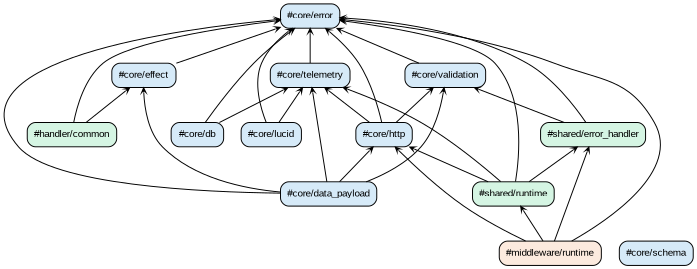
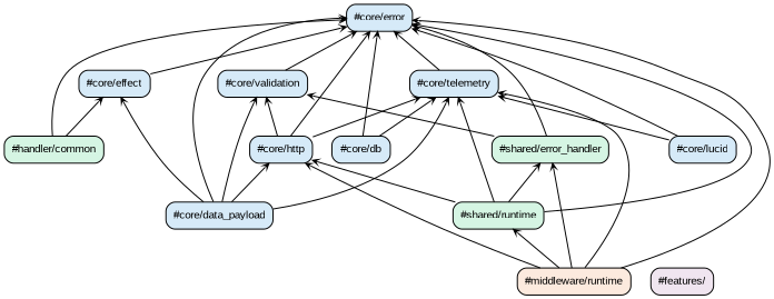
  digraph {
    rankdir=BT
    node [fillcolor="#D6EAF8" fontname=Arial fontsize=10 margin=0.1 shape=box style="rounded, filled"]
    edge [arrowhead=open arrowsize=0.5 fontname=Arial fontsize=10]
    "#core/data_payload" [height=0]
    "#core/effect" [height=0]
    "#core/error" [height=0]
    "#core/http" [height=0]
    "#core/telemetry" [height=0]
    "#core/validation" [height=0]
    "#core/db" [height=0]
    "#core/lucid" [height=0]
-   "#core/schema" [height=0]
    n10 [fillcolor="#D5F5E3" height=0 label="#handler/common"]
    "#shared/error_handler" [fillcolor="#D5F5E3" height=0]
    "#shared/runtime" [fillcolor="#D5F5E3" height=0]
+   "#features/" [fillcolor="#f0e5f0" height=0]
    "#middleware/runtime" [fillcolor="#fceade" height=0]
    "#core/data_payload" -> "#core/effect"
    "#core/data_payload" -> "#core/error"
    "#core/data_payload" -> "#core/http"
    "#core/data_payload" -> "#core/telemetry"
    "#core/data_payload" -> "#core/validation"
    "#core/effect" -> "#core/error"
    "#core/http" -> "#core/error"
    "#core/http" -> "#core/telemetry"
    "#core/http" -> "#core/validation"
    "#core/telemetry" -> "#core/error"
    "#core/validation" -> "#core/error"
    "#core/db" -> "#core/error"
    "#core/db" -> "#core/telemetry"
    "#core/lucid" -> "#core/error"
    "#core/lucid" -> "#core/telemetry"
    n10 -> "#core/effect"
    n10 -> "#core/error"
    "#shared/error_handler" -> "#core/error"
    "#shared/error_handler" -> "#core/validation"
    "#shared/runtime" -> "#core/error"
    "#shared/runtime" -> "#core/http"
    "#shared/runtime" -> "#core/telemetry"
    "#shared/runtime" -> "#shared/error_handler"
    "#middleware/runtime" -> "#core/error"
    "#middleware/runtime" -> "#core/http"
+   "#middleware/runtime" -> "#core/telemetry"
    "#middleware/runtime" -> "#shared/error_handler"
    "#middleware/runtime" -> "#shared/runtime"
  }
